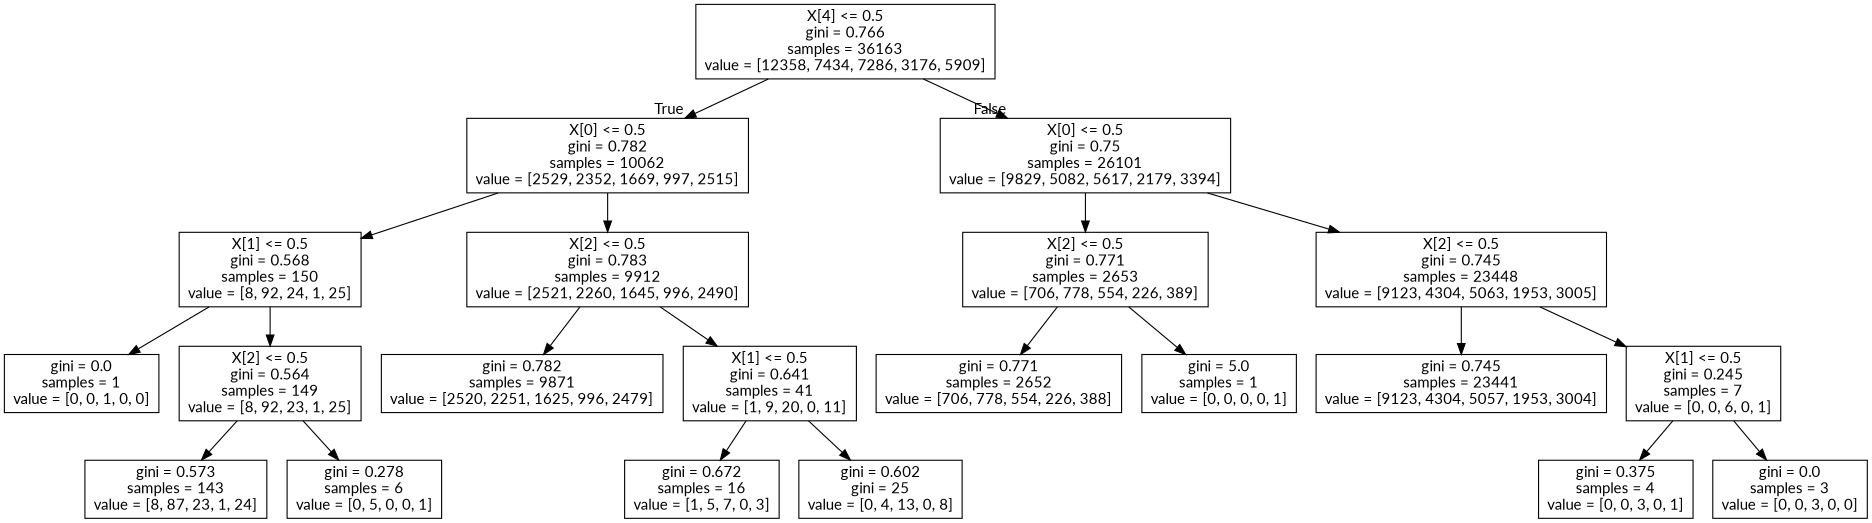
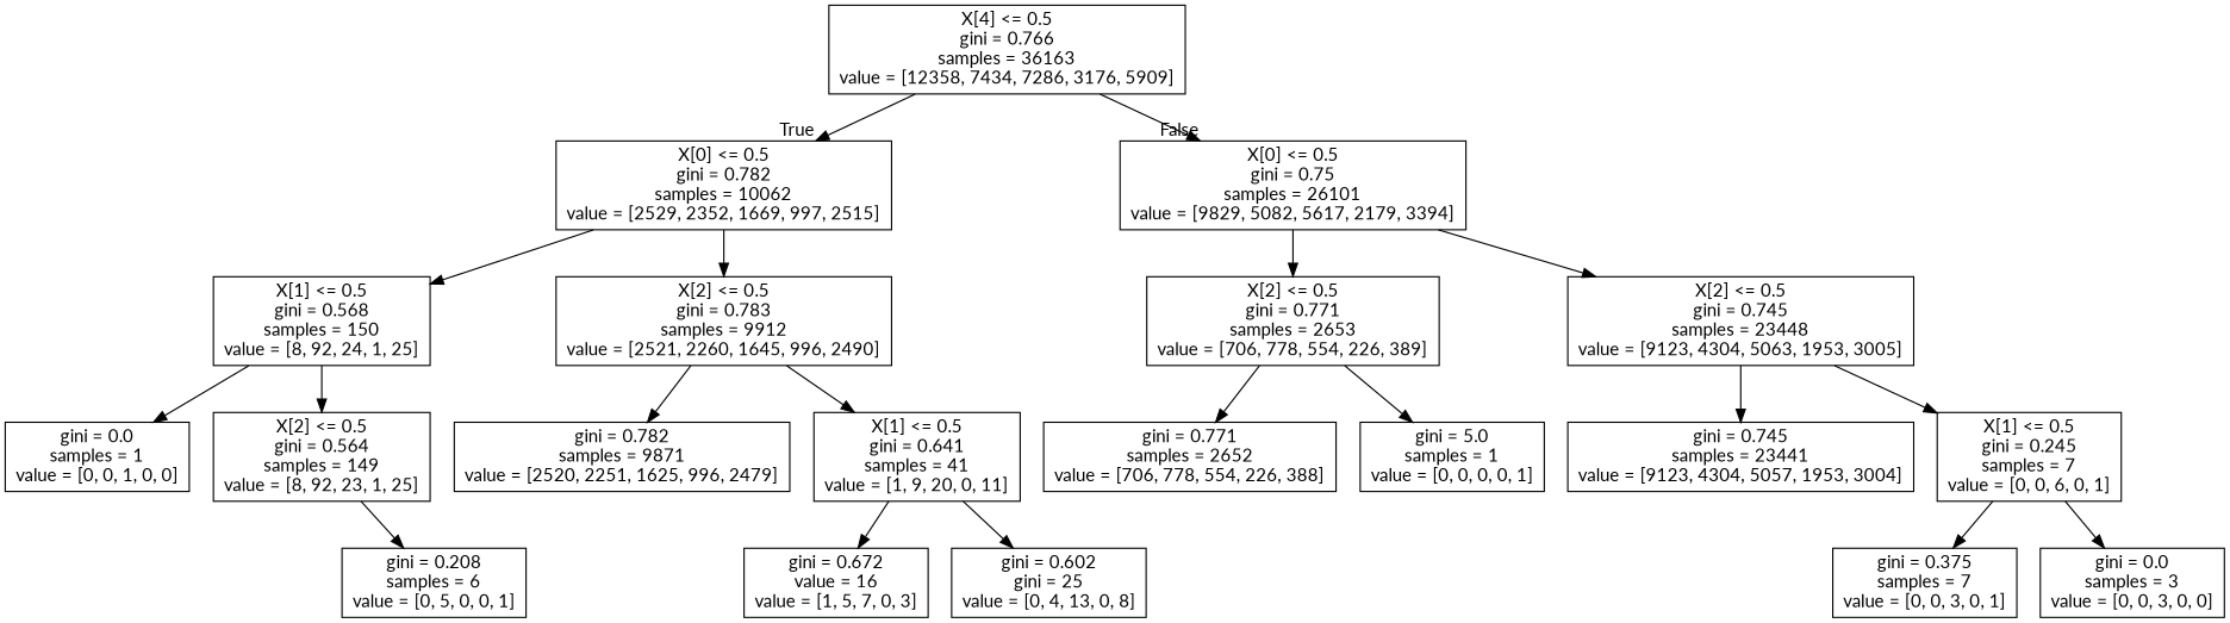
  digraph {
    fontname=Lato
    node [fontname=Lato shape=box]
    edge [fontname=Lato]
    n1 [label="X[4] <= 0.5\ngini = 0.766\nsamples = 36163\nvalue = [12358, 7434, 7286, 3176, 5909]"]
    n2 [label="X[0] <= 0.5\ngini = 0.782\nsamples = 10062\nvalue = [2529, 2352, 1669, 997, 2515]"]
    n3 [label="X[0] <= 0.5\ngini = 0.75\nsamples = 26101\nvalue = [9829, 5082, 5617, 2179, 3394]"]
    n4 [label="X[1] <= 0.5\ngini = 0.568\nsamples = 150\nvalue = [8, 92, 24, 1, 25]"]
    n5 [label="X[2] <= 0.5\ngini = 0.783\nsamples = 9912\nvalue = [2521, 2260, 1645, 996, 2490]"]
    n6 [label="X[2] <= 0.5\ngini = 0.771\nsamples = 2653\nvalue = [706, 778, 554, 226, 389]"]
    n7 [label="X[2] <= 0.5\ngini = 0.745\nsamples = 23448\nvalue = [9123, 4304, 5063, 1953, 3005]"]
    n8 [label="gini = 0.0\nsamples = 1\nvalue = [0, 0, 1, 0, 0]"]
    n9 [label="X[2] <= 0.5\ngini = 0.564\nsamples = 149\nvalue = [8, 92, 23, 1, 25]"]
    n10 [label="gini = 0.782\nsamples = 9871\nvalue = [2520, 2251, 1625, 996, 2479]"]
    n11 [label="X[1] <= 0.5\ngini = 0.641\nsamples = 41\nvalue = [1, 9, 20, 0, 11]"]
-   n12 [label="gini = 0.573\nsamples = 143\nvalue = [8, 87, 23, 1, 24]"]
-   n13 [label="gini = 0.278\nsamples = 6\nvalue = [0, 5, 0, 0, 1]"]
-   n14 [label="gini = 0.672\nsamples = 16\nvalue = [1, 5, 7, 0, 3]"]
+   n13 [label="gini = 0.208\nsamples = 6\nvalue = [0, 5, 0, 0, 1]"]
+   n14 [label="gini = 0.672\nvalue = 16\nvalue = [1, 5, 7, 0, 3]"]
    n15 [label="gini = 0.602\ngini = 25\nvalue = [0, 4, 13, 0, 8]"]
    n16 [label="gini = 0.771\nsamples = 2652\nvalue = [706, 778, 554, 226, 388]"]
    n17 [label="gini = 5.0\nsamples = 1\nvalue = [0, 0, 0, 0, 1]"]
    n18 [label="gini = 0.745\nsamples = 23441\nvalue = [9123, 4304, 5057, 1953, 3004]"]
    n19 [label="X[1] <= 0.5\ngini = 0.245\nsamples = 7\nvalue = [0, 0, 6, 0, 1]"]
-   n20 [label="gini = 0.375\nsamples = 4\nvalue = [0, 0, 3, 0, 1]"]
+   n20 [label="gini = 0.375\nsamples = 7\nvalue = [0, 0, 3, 0, 1]"]
    n21 [label="gini = 0.0\nsamples = 3\nvalue = [0, 0, 3, 0, 0]"]
    n1 -> n2 [headlabel=True labelangle=45 labeldistance=2.5]
    n1 -> n3 [headlabel=False labelangle=-45 labeldistance=2.5]
    n2 -> n4
    n2 -> n5
    n3 -> n6
    n3 -> n7
    n4 -> n8
    n4 -> n9
    n5 -> n10
    n5 -> n11
    n6 -> n16
    n6 -> n17
    n7 -> n18
    n7 -> n19
-   n9 -> n12
    n9 -> n13
    n11 -> n14
    n11 -> n15
    n19 -> n20
    n19 -> n21
  }
